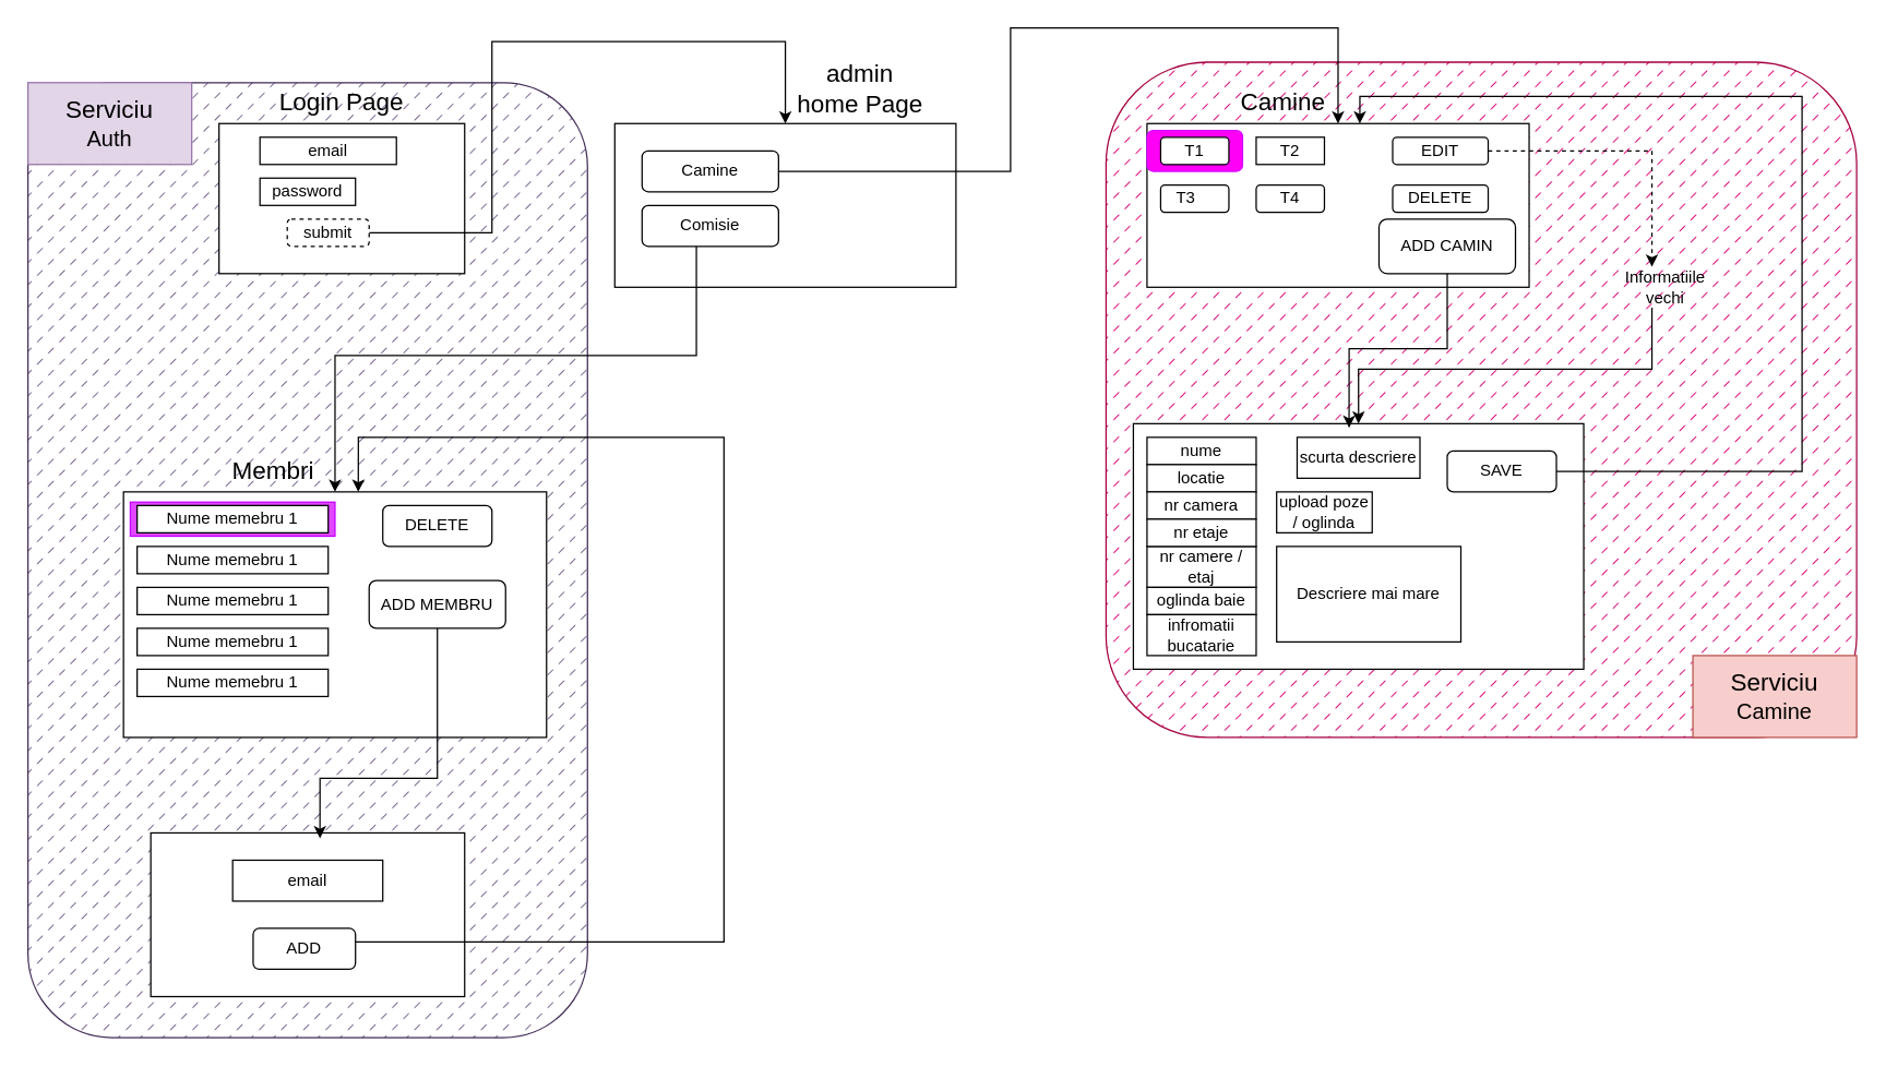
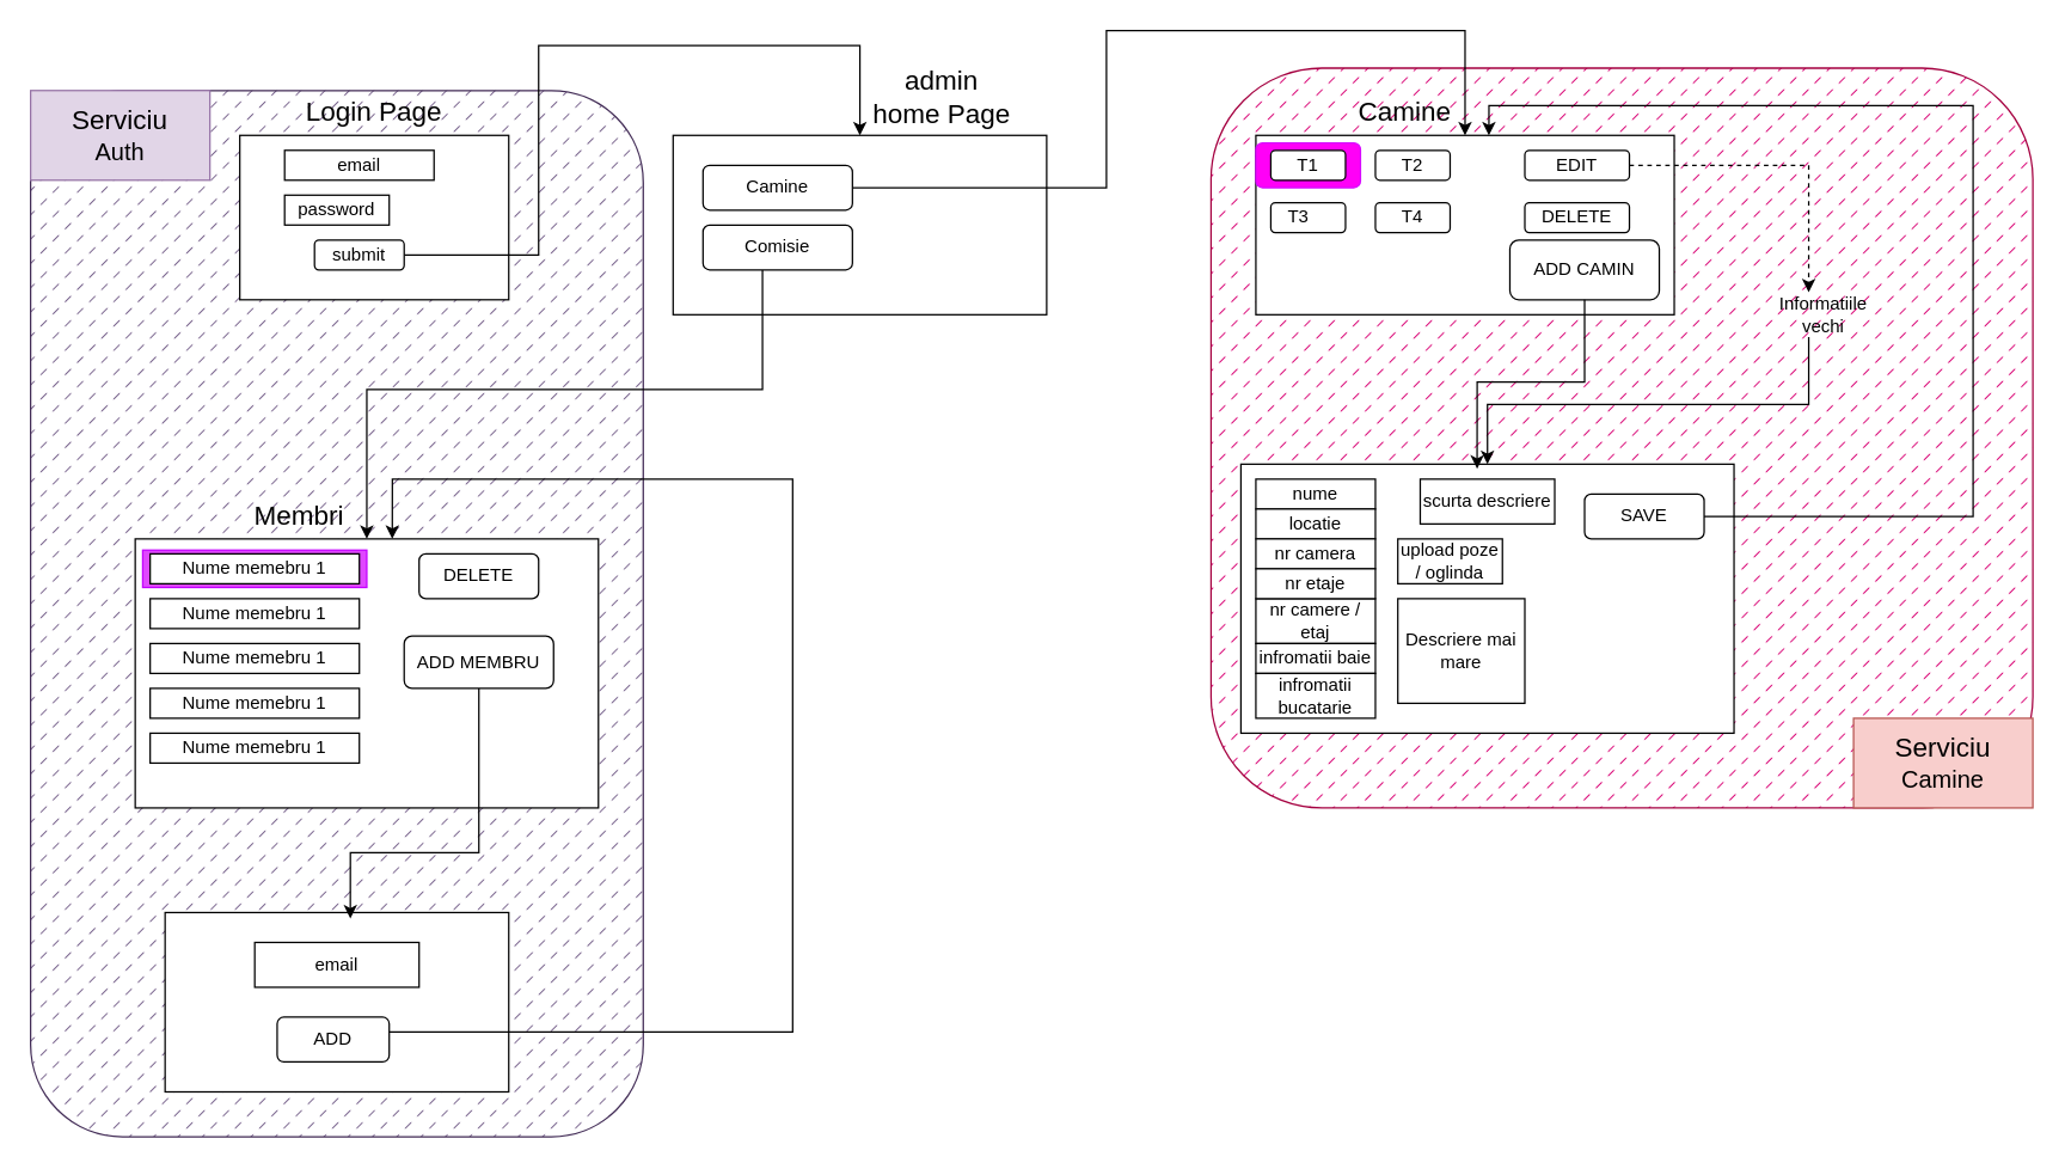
  <mxCell id="0" />
  <mxCell id="1" parent="0" />
  <mxCell id="2" value="" style="rounded=1;whiteSpace=wrap;html=1;fillStyle=dashed;fillColor=#76608a;fontColor=#ffffff;strokeColor=#432D57;" vertex="1" parent="1"><mxGeometry x="20" y="60" width="410" height="700" as="geometry" /></mxCell>
  <mxCell id="3" value="&lt;div&gt;&lt;font style=&quot;font-size: 18px;&quot;&gt;Serviciu&lt;/font&gt;&lt;/div&gt;&lt;div&gt;&lt;font size=&quot;3&quot;&gt;Auth&lt;/font&gt;&lt;br&gt;&lt;/div&gt;" style="rounded=0;whiteSpace=wrap;html=1;fillColor=#e1d5e7;strokeColor=#9673a6;" vertex="1" parent="1"><mxGeometry x="20" y="60" width="120" height="60" as="geometry" /></mxCell>
  <mxCell id="4" value="" style="rounded=1;whiteSpace=wrap;html=1;fillStyle=dashed;fillColor=#d80073;fontColor=#ffffff;strokeColor=#A50040;" vertex="1" parent="1"><mxGeometry x="810" y="45" width="550" height="495" as="geometry" /></mxCell>
  <mxCell id="5" value="" style="rounded=0;whiteSpace=wrap;html=1;" parent="1" vertex="1"><mxGeometry x="160" y="90" width="180" height="110" as="geometry" /></mxCell>
  <mxCell id="6" value="&lt;font style=&quot;font-size: 18px;&quot;&gt;Login Page&lt;/font&gt;" style="text;html=1;align=center;verticalAlign=middle;whiteSpace=wrap;rounded=0;" parent="1" vertex="1"><mxGeometry x="200" y="60" width="100" height="30" as="geometry" /></mxCell>
  <mxCell id="7" value="email" style="rounded=0;whiteSpace=wrap;html=1;" parent="1" vertex="1"><mxGeometry x="190" y="100" width="100" height="20" as="geometry" /></mxCell>
  <mxCell id="8" value="&lt;div&gt;password&lt;/div&gt;" style="rounded=0;whiteSpace=wrap;html=1;" parent="1" vertex="1"><mxGeometry x="190" y="130" width="70" height="20" as="geometry" /></mxCell>
  <mxCell id="9" style="edgeStyle=orthogonalEdgeStyle;rounded=0;orthogonalLoop=1;jettySize=auto;html=1;entryX=0.5;entryY=0;entryDx=0;entryDy=0;" parent="1" source="10" target="11" edge="1"><mxGeometry relative="1" as="geometry"><Array as="points"><mxPoint x="360" y="170" /><mxPoint x="360" y="30" /><mxPoint x="575" y="30" /></Array></mxGeometry></mxCell>
- <mxCell id="10" value="submit" style="rounded=1;whiteSpace=wrap;html=1;dashed=1;" parent="1" vertex="1"><mxGeometry x="210" y="160" width="60" height="20" as="geometry" /></mxCell>
+ <mxCell id="10" value="submit" style="rounded=1;whiteSpace=wrap;html=1;" parent="1" vertex="1"><mxGeometry x="210" y="160" width="60" height="20" as="geometry" /></mxCell>
  <mxCell id="11" value="" style="rounded=0;whiteSpace=wrap;html=1;" parent="1" vertex="1"><mxGeometry x="450" y="90" width="250" height="120" as="geometry" /></mxCell>
  <mxCell id="12" value="&lt;font style=&quot;font-size: 18px;&quot;&gt;admin home Page&lt;/font&gt;" style="text;html=1;align=center;verticalAlign=middle;whiteSpace=wrap;rounded=0;" parent="1" vertex="1"><mxGeometry x="580" y="50" width="100" height="30" as="geometry" /></mxCell>
  <mxCell id="13" style="edgeStyle=orthogonalEdgeStyle;rounded=0;orthogonalLoop=1;jettySize=auto;html=1;entryX=0.5;entryY=0;entryDx=0;entryDy=0;" parent="1" source="14" target="17" edge="1"><mxGeometry relative="1" as="geometry"><Array as="points"><mxPoint x="740" y="125" /><mxPoint x="740" y="20" /><mxPoint x="980" y="20" /></Array></mxGeometry></mxCell>
  <mxCell id="14" value="Camine" style="rounded=1;whiteSpace=wrap;html=1;" parent="1" vertex="1"><mxGeometry x="470" y="110" width="100" height="30" as="geometry" /></mxCell>
  <mxCell id="15" style="edgeStyle=orthogonalEdgeStyle;rounded=0;orthogonalLoop=1;jettySize=auto;html=1;entryX=0.5;entryY=0;entryDx=0;entryDy=0;exitX=0.398;exitY=1.008;exitDx=0;exitDy=0;exitPerimeter=0;" parent="1" source="16" target="44" edge="1"><mxGeometry relative="1" as="geometry"><mxPoint x="560.059" y="180" as="sourcePoint" /><Array as="points"><mxPoint x="510" y="260" /><mxPoint x="245" y="260" /></Array></mxGeometry></mxCell>
  <mxCell id="16" value="Comisie" style="rounded=1;whiteSpace=wrap;html=1;" parent="1" vertex="1"><mxGeometry x="470" y="150" width="100" height="30" as="geometry" /></mxCell>
  <mxCell id="17" value="" style="rounded=0;whiteSpace=wrap;html=1;" parent="1" vertex="1"><mxGeometry x="840" y="90" width="280" height="120" as="geometry" /></mxCell>
  <mxCell id="18" value="T3&lt;span style=&quot;white-space: pre;&quot;&gt;&#09;&lt;/span&gt;" style="rounded=1;whiteSpace=wrap;html=1;" parent="1" vertex="1"><mxGeometry x="850" y="135" width="50" height="20" as="geometry" /></mxCell>
  <mxCell id="19" value="T4" style="rounded=1;whiteSpace=wrap;html=1;" parent="1" vertex="1"><mxGeometry x="920" y="135" width="50" height="20" as="geometry" /></mxCell>
- <mxCell id="20" value="T2" style="whiteSpace=wrap;html=1;rounded=0;" parent="1" vertex="1"><mxGeometry x="920" y="100" width="50" height="20" as="geometry" /></mxCell>
+ <mxCell id="20" value="T2" style="rounded=1;whiteSpace=wrap;html=1;" parent="1" vertex="1"><mxGeometry x="920" y="100" width="50" height="20" as="geometry" /></mxCell>
  <mxCell id="21" value="" style="rounded=1;whiteSpace=wrap;html=1;shadow=0;strokeColor=#D608FF;fillColor=#FF00F7;" parent="1" vertex="1"><mxGeometry x="840" y="95" width="70" height="30" as="geometry" /></mxCell>
  <mxCell id="22" value="T1" style="rounded=1;whiteSpace=wrap;html=1;" parent="1" vertex="1"><mxGeometry x="850" y="100" width="50" height="20" as="geometry" /></mxCell>
  <mxCell id="23" style="edgeStyle=orthogonalEdgeStyle;rounded=0;orthogonalLoop=1;jettySize=auto;html=1;" parent="1" source="42" target="28" edge="1"><mxGeometry relative="1" as="geometry"><Array as="points"><mxPoint x="1210" y="270" /><mxPoint x="995" y="270" /></Array></mxGeometry></mxCell>
  <mxCell id="24" value="EDIT" style="rounded=1;whiteSpace=wrap;html=1;" parent="1" vertex="1"><mxGeometry x="1020" y="100" width="70" height="20" as="geometry" /></mxCell>
  <mxCell id="25" value="DELETE" style="rounded=1;whiteSpace=wrap;html=1;" parent="1" vertex="1"><mxGeometry x="1020" y="135" width="70" height="20" as="geometry" /></mxCell>
  <mxCell id="26" value="ADD CAMIN" style="rounded=1;whiteSpace=wrap;html=1;" parent="1" vertex="1"><mxGeometry x="1010" y="160" width="100" height="40" as="geometry" /></mxCell>
  <mxCell id="27" value="&lt;font style=&quot;font-size: 18px;&quot;&gt;Camine&lt;/font&gt;" style="text;html=1;align=center;verticalAlign=middle;whiteSpace=wrap;rounded=0;" parent="1" vertex="1"><mxGeometry x="910" y="60" width="60" height="30" as="geometry" /></mxCell>
  <mxCell id="28" value="" style="rounded=0;whiteSpace=wrap;html=1;" parent="1" vertex="1"><mxGeometry x="830" y="310" width="330" height="180" as="geometry" /></mxCell>
  <mxCell id="29" value="nume" style="rounded=0;whiteSpace=wrap;html=1;" parent="1" vertex="1"><mxGeometry x="840" y="320" width="80" height="20" as="geometry" /></mxCell>
  <mxCell id="30" value="locatie" style="rounded=0;whiteSpace=wrap;html=1;" parent="1" vertex="1"><mxGeometry x="840" y="340" width="80" height="20" as="geometry" /></mxCell>
  <mxCell id="31" value="scurta descriere" style="rounded=0;whiteSpace=wrap;html=1;" parent="1" vertex="1"><mxGeometry x="950" y="320" width="90" height="30" as="geometry" /></mxCell>
  <mxCell id="32" value="upload poze / oglinda" style="rounded=0;whiteSpace=wrap;html=1;" parent="1" vertex="1"><mxGeometry x="935" y="360" width="70" height="30" as="geometry" /></mxCell>
  <mxCell id="33" value="nr camera" style="rounded=0;whiteSpace=wrap;html=1;" parent="1" vertex="1"><mxGeometry x="840" y="360" width="80" height="20" as="geometry" /></mxCell>
  <mxCell id="34" value="nr camere / etaj" style="rounded=0;whiteSpace=wrap;html=1;" parent="1" vertex="1"><mxGeometry x="840" y="400" width="80" height="30" as="geometry" /></mxCell>
  <mxCell id="35" value="nr etaje" style="rounded=0;whiteSpace=wrap;html=1;" parent="1" vertex="1"><mxGeometry x="840" y="380" width="80" height="20" as="geometry" /></mxCell>
- <mxCell id="36" value="oglinda baie" style="rounded=0;whiteSpace=wrap;html=1;" parent="1" vertex="1"><mxGeometry x="840" y="430" width="80" height="20" as="geometry" /></mxCell>
+ <mxCell id="36" value="infromatii baie" style="rounded=0;whiteSpace=wrap;html=1;" parent="1" vertex="1"><mxGeometry x="840" y="430" width="80" height="20" as="geometry" /></mxCell>
  <mxCell id="37" value="infromatii bucatarie" style="rounded=0;whiteSpace=wrap;html=1;" parent="1" vertex="1"><mxGeometry x="840" y="450" width="80" height="30" as="geometry" /></mxCell>
- <mxCell id="38" value="Descriere mai mare" style="rounded=0;whiteSpace=wrap;html=1;" parent="1" vertex="1"><mxGeometry x="935" y="400" width="135" height="70" as="geometry" /></mxCell>
+ <mxCell id="38" value="Descriere mai mare" style="rounded=0;whiteSpace=wrap;html=1;" parent="1" vertex="1"><mxGeometry x="935" y="400" width="85" height="70" as="geometry" /></mxCell>
  <mxCell id="39" value="SAVE" style="rounded=1;whiteSpace=wrap;html=1;" parent="1" vertex="1"><mxGeometry x="1060" y="330" width="80" height="30" as="geometry" /></mxCell>
  <mxCell id="40" style="edgeStyle=orthogonalEdgeStyle;rounded=0;orthogonalLoop=1;jettySize=auto;html=1;entryX=0.479;entryY=0.017;entryDx=0;entryDy=0;entryPerimeter=0;" parent="1" source="26" target="28" edge="1"><mxGeometry relative="1" as="geometry" /></mxCell>
  <mxCell id="41" value="" style="edgeStyle=orthogonalEdgeStyle;rounded=0;orthogonalLoop=1;jettySize=auto;html=1;dashed=1;" parent="1" source="24" target="42" edge="1"><mxGeometry relative="1" as="geometry"><mxPoint x="1090" y="110" as="sourcePoint" /><mxPoint x="995" y="310" as="targetPoint" /><Array as="points"><mxPoint x="1210" y="110" /></Array></mxGeometry></mxCell>
  <mxCell id="42" value="Informatiile vechi" style="text;html=1;align=center;verticalAlign=middle;whiteSpace=wrap;rounded=0;" parent="1" vertex="1"><mxGeometry x="1190" y="195" width="60" height="30" as="geometry" /></mxCell>
  <mxCell id="43" style="edgeStyle=orthogonalEdgeStyle;rounded=0;orthogonalLoop=1;jettySize=auto;html=1;entryX=0.557;entryY=0;entryDx=0;entryDy=0;entryPerimeter=0;" parent="1" source="39" target="17" edge="1"><mxGeometry relative="1" as="geometry"><Array as="points"><mxPoint x="1320" y="345" /><mxPoint x="1320" y="70" /><mxPoint x="996" y="70" /></Array></mxGeometry></mxCell>
  <mxCell id="44" value="" style="rounded=0;whiteSpace=wrap;html=1;" parent="1" vertex="1"><mxGeometry x="90" y="360" width="310" height="180" as="geometry" /></mxCell>
  <mxCell id="45" value="&lt;font style=&quot;font-size: 18px;&quot;&gt;Membri&lt;/font&gt;" style="text;html=1;align=center;verticalAlign=middle;whiteSpace=wrap;rounded=0;" parent="1" vertex="1"><mxGeometry x="170" y="330" width="60" height="30" as="geometry" /></mxCell>
  <mxCell id="46" value="Nume memebru 1" style="rounded=0;whiteSpace=wrap;html=1;" parent="1" vertex="1"><mxGeometry x="100" y="400" width="140" height="20" as="geometry" /></mxCell>
  <mxCell id="47" value="Nume memebru 1" style="rounded=0;whiteSpace=wrap;html=1;" parent="1" vertex="1"><mxGeometry x="100" y="430" width="140" height="20" as="geometry" /></mxCell>
  <mxCell id="48" value="Nume memebru 1" style="rounded=0;whiteSpace=wrap;html=1;" parent="1" vertex="1"><mxGeometry x="100" y="460" width="140" height="20" as="geometry" /></mxCell>
  <mxCell id="49" value="Nume memebru 1" style="rounded=0;whiteSpace=wrap;html=1;" parent="1" vertex="1"><mxGeometry x="100" y="490" width="140" height="20" as="geometry" /></mxCell>
  <mxCell id="50" value="" style="rounded=0;whiteSpace=wrap;html=1;strokeColor=#C300FF;fillColor=#E047FF;" parent="1" vertex="1"><mxGeometry x="95" y="367.5" width="150" height="25" as="geometry" /></mxCell>
  <mxCell id="51" value="Nume memebru 1" style="rounded=0;whiteSpace=wrap;html=1;" parent="1" vertex="1"><mxGeometry x="100" y="370" width="140" height="20" as="geometry" /></mxCell>
  <mxCell id="52" value="DELETE" style="rounded=1;whiteSpace=wrap;html=1;" parent="1" vertex="1"><mxGeometry x="280" y="370" width="80" height="30" as="geometry" /></mxCell>
  <mxCell id="53" value="ADD MEMBRU" style="rounded=1;whiteSpace=wrap;html=1;" parent="1" vertex="1"><mxGeometry x="270" y="425" width="100" height="35" as="geometry" /></mxCell>
  <mxCell id="54" value="" style="rounded=0;whiteSpace=wrap;html=1;" parent="1" vertex="1"><mxGeometry x="110" y="610" width="230" height="120" as="geometry" /></mxCell>
  <mxCell id="55" value="email" style="rounded=0;whiteSpace=wrap;html=1;" parent="1" vertex="1"><mxGeometry x="170" y="630" width="110" height="30" as="geometry" /></mxCell>
  <mxCell id="56" value="ADD" style="rounded=1;whiteSpace=wrap;html=1;" parent="1" vertex="1"><mxGeometry x="185" y="680" width="75" height="30" as="geometry" /></mxCell>
  <mxCell id="57" style="edgeStyle=orthogonalEdgeStyle;rounded=0;orthogonalLoop=1;jettySize=auto;html=1;entryX=0.555;entryY=0;entryDx=0;entryDy=0;entryPerimeter=0;" parent="1" source="56" target="44" edge="1"><mxGeometry relative="1" as="geometry"><Array as="points"><mxPoint x="530" y="690" /><mxPoint x="530" y="320" /><mxPoint x="262" y="320" /></Array></mxGeometry></mxCell>
  <mxCell id="58" style="edgeStyle=orthogonalEdgeStyle;rounded=0;orthogonalLoop=1;jettySize=auto;html=1;entryX=0.539;entryY=0.033;entryDx=0;entryDy=0;entryPerimeter=0;" parent="1" source="53" target="54" edge="1"><mxGeometry relative="1" as="geometry"><Array as="points"><mxPoint x="320" y="570" /><mxPoint x="234" y="570" /></Array></mxGeometry></mxCell>
  <mxCell id="59" value="&lt;div&gt;&lt;font style=&quot;font-size: 18px;&quot;&gt;Serviciu&lt;/font&gt;&lt;/div&gt;&lt;div&gt;&lt;font size=&quot;3&quot;&gt;Camine&lt;/font&gt;&lt;br&gt;&lt;/div&gt;" style="rounded=0;whiteSpace=wrap;html=1;fillColor=#f8cecc;strokeColor=#b85450;" vertex="1" parent="1"><mxGeometry x="1240" y="480" width="120" height="60" as="geometry" /></mxCell>
